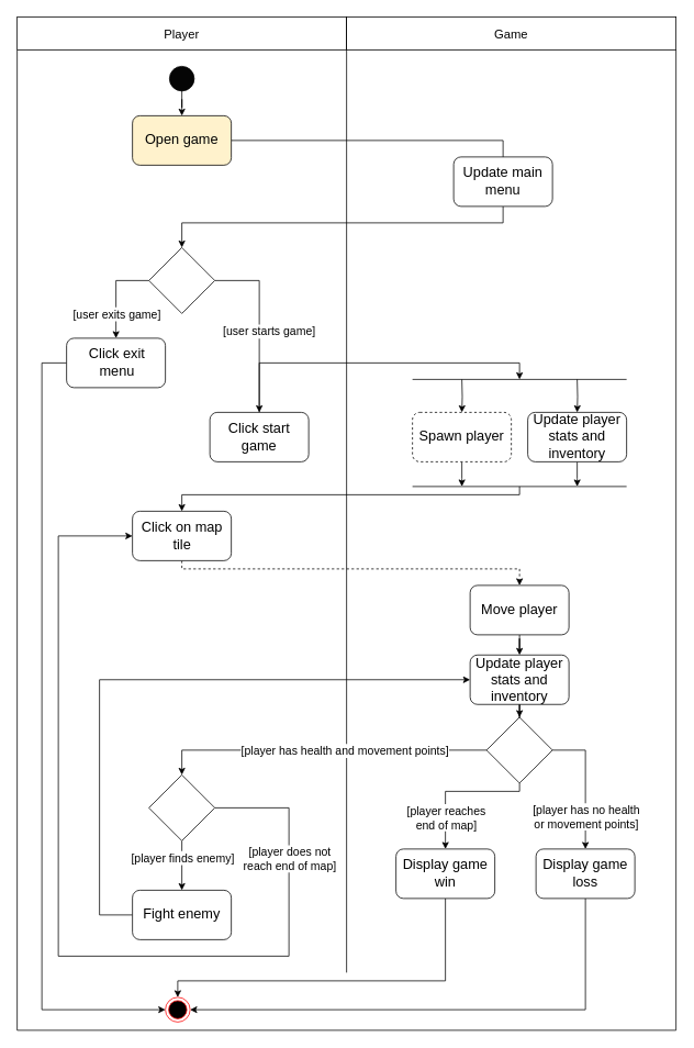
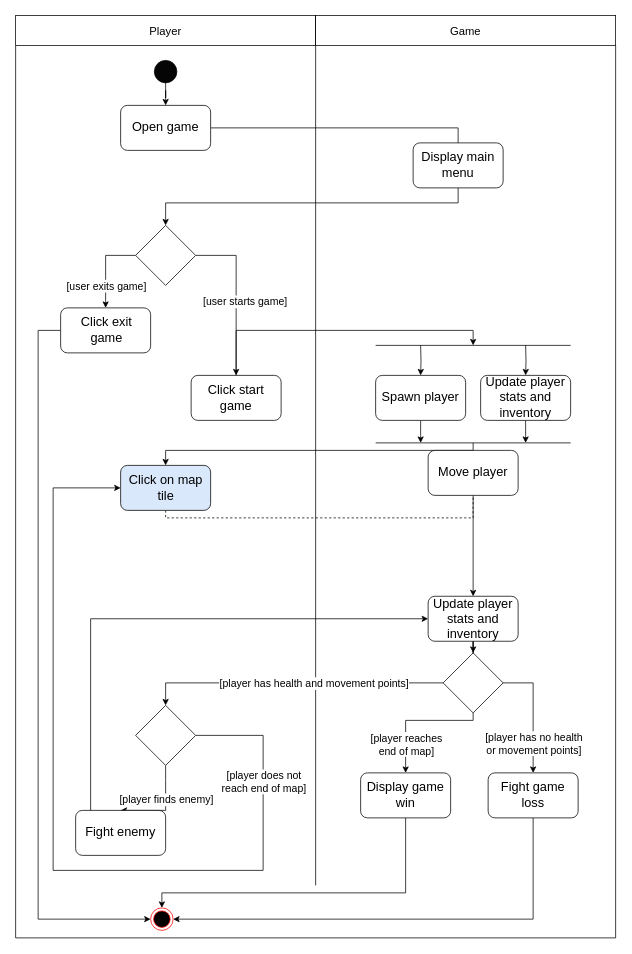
  <mxCell id="0" />
  <mxCell id="1" parent="0" />
  <mxCell id="2" value="" style="edgeStyle=orthogonalEdgeStyle;rounded=0;orthogonalLoop=1;jettySize=auto;html=1;" edge="1" parent="1" source="3" target="5"><mxGeometry relative="1" as="geometry" /></mxCell>
  <mxCell id="3" value="" style="ellipse;whiteSpace=wrap;html=1;direction=east;fillColor=#050505;" vertex="1" parent="1"><mxGeometry x="205" y="80" width="30" height="30" as="geometry" /></mxCell>
  <mxCell id="4" style="edgeStyle=orthogonalEdgeStyle;rounded=0;orthogonalLoop=1;jettySize=auto;html=1;entryX=0.5;entryY=0;entryDx=0;entryDy=0;endArrow=none;" edge="1" parent="1" source="5" target="22"><mxGeometry relative="1" as="geometry"><Array as="points"><mxPoint x="610" y="170" /></Array></mxGeometry></mxCell>
- <mxCell id="5" value="Open game" style="rounded=1;whiteSpace=wrap;html=1;fillColor=#fff2cc;fontSize=17;" vertex="1" parent="1"><mxGeometry x="160" width="120" height="60" as="geometry" y="140" /></mxCell>
+ <mxCell id="5" value="Open game" style="rounded=1;whiteSpace=wrap;html=1;fillColor=#FFFFFF;fontSize=17;" vertex="1" parent="1"><mxGeometry x="160" width="120" height="60" as="geometry" y="140" /></mxCell>
  <mxCell id="6" style="edgeStyle=orthogonalEdgeStyle;rounded=0;orthogonalLoop=1;jettySize=auto;html=1;exitX=0.5;exitY=1;exitDx=0;exitDy=0;entryX=0.5;entryY=0;entryDx=0;entryDy=0;dashed=1;" edge="1" parent="1" source="7" target="33"><mxGeometry relative="1" as="geometry"><mxPoint x="630" y="690" as="targetPoint" /><Array as="points"><mxPoint x="220" y="690" /><mxPoint x="630" y="690" /></Array></mxGeometry></mxCell>
- <mxCell id="7" value="Click on map tile" style="rounded=1;whiteSpace=wrap;html=1;fillColor=#FFFFFF;fontSize=17;spacingLeft=1;" vertex="1" parent="1"><mxGeometry x="160" y="620" width="120" height="60" as="geometry" /></mxCell>
+ <mxCell id="7" value="Click on map tile" style="rounded=1;whiteSpace=wrap;html=1;fillColor=#dae8fc;fontSize=17;spacingLeft=1;" vertex="1" parent="1"><mxGeometry x="160" y="620" width="120" height="60" as="geometry" /></mxCell>
  <mxCell id="8" style="edgeStyle=orthogonalEdgeStyle;rounded=0;orthogonalLoop=1;jettySize=auto;html=1;entryX=0.5;entryY=0;entryDx=0;entryDy=0;" edge="1" parent="1" target="11"><mxGeometry relative="1" as="geometry"><mxPoint x="560" y="610" as="targetPoint" /><mxPoint x="560" y="460" as="sourcePoint" /></mxGeometry></mxCell>
  <mxCell id="9" style="edgeStyle=orthogonalEdgeStyle;rounded=0;orthogonalLoop=1;jettySize=auto;html=1;" edge="1" parent="1" source="11"><mxGeometry relative="1" as="geometry"><mxPoint x="560" y="590" as="targetPoint" /></mxGeometry></mxCell>
  <mxCell id="10" style="edgeStyle=orthogonalEdgeStyle;rounded=0;orthogonalLoop=1;jettySize=auto;html=1;entryX=0.5;entryY=0;entryDx=0;entryDy=0;" edge="1" parent="1" target="7"><mxGeometry relative="1" as="geometry"><mxPoint x="340" y="630" as="targetPoint" /><mxPoint x="630" y="590" as="sourcePoint" /><Array as="points"><mxPoint x="630" y="600" /><mxPoint x="220" y="600" /></Array></mxGeometry></mxCell>
- <mxCell id="11" value="Spawn player" style="rounded=1;whiteSpace=wrap;html=1;fillColor=#FFFFFF;fontSize=17;dashed=1;" vertex="1" parent="1"><mxGeometry x="500" y="500" width="120" height="60" as="geometry" /></mxCell>
+ <mxCell id="11" value="Spawn player" style="rounded=1;whiteSpace=wrap;html=1;fillColor=#FFFFFF;fontSize=17;" vertex="1" parent="1"><mxGeometry x="500" y="500" width="120" height="60" as="geometry" /></mxCell>
  <mxCell id="12" value="" style="ellipse;html=1;shape=endState;fillColor=#000000;strokeColor=#ff0000;" vertex="1" parent="1"><mxGeometry x="200" y="1210" width="30" height="30" as="geometry" /></mxCell>
  <mxCell id="13" style="edgeStyle=orthogonalEdgeStyle;rounded=0;orthogonalLoop=1;jettySize=auto;html=1;exitX=1;exitY=0.5;exitDx=0;exitDy=0;entryX=0.5;entryY=0;entryDx=0;entryDy=0;" edge="1" parent="1" source="26" target="53"><mxGeometry relative="1" as="geometry"><mxPoint x="260" y="470" as="sourcePoint" /><mxPoint x="630" y="490" as="targetPoint" /></mxGeometry></mxCell>
  <mxCell id="14" value="[user starts game]" style="edgeLabel;html=1;align=center;verticalAlign=middle;resizable=0;points=[];fontSize=14;" vertex="1" connectable="0" parent="13"><mxGeometry x="-0.295" relative="1" as="geometry"><mxPoint x="11" y="40" as="offset" /></mxGeometry></mxCell>
  <mxCell id="15" value="" style="endArrow=none;html=1;rounded=0;" edge="1" parent="1"><mxGeometry width="50" height="50" relative="1" as="geometry"><mxPoint x="20" y="1250" as="sourcePoint" /><mxPoint x="20" y="60" as="targetPoint" /></mxGeometry></mxCell>
  <mxCell id="16" value="" style="endArrow=none;html=1;rounded=0;" edge="1" parent="1"><mxGeometry width="50" height="50" relative="1" as="geometry"><mxPoint x="420" y="1180" as="sourcePoint" /><mxPoint x="420" y="60" as="targetPoint" /></mxGeometry></mxCell>
  <mxCell id="17" value="" style="endArrow=none;html=1;rounded=0;" edge="1" parent="1"><mxGeometry width="50" height="50" relative="1" as="geometry"><mxPoint x="820" y="1250" as="sourcePoint" /><mxPoint x="820" y="60" as="targetPoint" /></mxGeometry></mxCell>
  <mxCell id="18" value="Player" style="text;html=1;strokeColor=default;fillColor=none;align=center;verticalAlign=middle;whiteSpace=wrap;rounded=0;fontSize=15;" vertex="1" parent="1"><mxGeometry x="20" y="20" width="400" height="40" as="geometry" /></mxCell>
  <mxCell id="19" value="Game" style="text;html=1;strokeColor=default;fillColor=none;align=center;verticalAlign=middle;whiteSpace=wrap;rounded=0;fontSize=15;" vertex="1" parent="1"><mxGeometry x="420" y="20" width="400" height="40" as="geometry" /></mxCell>
  <mxCell id="20" value="" style="endArrow=none;html=1;rounded=0;" edge="1" parent="1"><mxGeometry width="50" height="50" relative="1" as="geometry"><mxPoint x="20" y="1250" as="sourcePoint" /><mxPoint x="820" y="1250" as="targetPoint" /></mxGeometry></mxCell>
  <mxCell id="21" style="edgeStyle=orthogonalEdgeStyle;rounded=0;orthogonalLoop=1;jettySize=auto;html=1;entryX=0.5;entryY=0;entryDx=0;entryDy=0;exitX=0.5;exitY=1;exitDx=0;exitDy=0;" edge="1" parent="1" source="22" target="26"><mxGeometry relative="1" as="geometry"><Array as="points"><mxPoint x="610" y="270" /><mxPoint x="220" y="270" /></Array></mxGeometry></mxCell>
- <mxCell id="22" value="Update main menu" style="rounded=1;whiteSpace=wrap;html=1;fillColor=#FFFFFF;fontSize=17;" vertex="1" parent="1"><mxGeometry x="550" y="190" width="120" height="60" as="geometry" /></mxCell>
+ <mxCell id="22" value="Display main menu" style="rounded=1;whiteSpace=wrap;html=1;fillColor=#FFFFFF;fontSize=17;" vertex="1" parent="1"><mxGeometry x="550" y="190" width="120" height="60" as="geometry" /></mxCell>
  <mxCell id="23" style="edgeStyle=orthogonalEdgeStyle;rounded=0;orthogonalLoop=1;jettySize=auto;html=1;exitX=0;exitY=0.5;exitDx=0;exitDy=0;entryX=0;entryY=0.5;entryDx=0;entryDy=0;" edge="1" parent="1" source="54" target="12"><mxGeometry relative="1" as="geometry"><mxPoint x="180" y="450" as="sourcePoint" /><mxPoint x="60" y="1280" as="targetPoint" /><Array as="points"><mxPoint x="50" y="440" /><mxPoint x="50" y="1225" /></Array></mxGeometry></mxCell>
  <mxCell id="24" style="edgeStyle=orthogonalEdgeStyle;rounded=0;orthogonalLoop=1;jettySize=auto;html=1;exitX=0;exitY=0.5;exitDx=0;exitDy=0;entryX=0.5;entryY=0;entryDx=0;entryDy=0;" edge="1" parent="1" source="26" target="54"><mxGeometry relative="1" as="geometry" /></mxCell>
  <mxCell id="25" value="[user exits game]" style="edgeLabel;html=1;align=center;verticalAlign=middle;resizable=0;points=[];fontSize=14;" vertex="1" connectable="0" parent="24"><mxGeometry x="0.13" y="1" relative="1" as="geometry"><mxPoint x="-1" y="18" as="offset" /></mxGeometry></mxCell>
  <mxCell id="26" value="" style="rhombus;whiteSpace=wrap;html=1;" vertex="1" parent="1"><mxGeometry x="180" y="300" width="80" height="80" as="geometry" /></mxCell>
  <mxCell id="27" style="edgeStyle=orthogonalEdgeStyle;rounded=0;orthogonalLoop=1;jettySize=auto;html=1;" edge="1" parent="1" source="28"><mxGeometry relative="1" as="geometry"><mxPoint x="700" y="590" as="targetPoint" /></mxGeometry></mxCell>
  <mxCell id="28" value="Update player stats and inventory" style="rounded=1;whiteSpace=wrap;html=1;fillColor=#FFFFFF;fontSize=17;" vertex="1" parent="1"><mxGeometry x="640" y="500" width="120" height="60" as="geometry" /></mxCell>
  <mxCell id="29" value="" style="endArrow=none;html=1;rounded=0;" edge="1" parent="1"><mxGeometry width="50" height="50" relative="1" as="geometry"><mxPoint x="500" y="460" as="sourcePoint" /><mxPoint x="760" y="460" as="targetPoint" /></mxGeometry></mxCell>
  <mxCell id="30" style="edgeStyle=orthogonalEdgeStyle;rounded=0;orthogonalLoop=1;jettySize=auto;html=1;entryX=0.5;entryY=0;entryDx=0;entryDy=0;" edge="1" parent="1" target="28"><mxGeometry relative="1" as="geometry"><mxPoint x="570" y="510" as="targetPoint" /><mxPoint x="700" y="460" as="sourcePoint" /></mxGeometry></mxCell>
  <mxCell id="31" value="" style="endArrow=none;html=1;rounded=0;" edge="1" parent="1"><mxGeometry width="50" height="50" relative="1" as="geometry"><mxPoint x="500" y="590" as="sourcePoint" /><mxPoint x="760" y="590" as="targetPoint" /></mxGeometry></mxCell>
  <mxCell id="32" style="edgeStyle=orthogonalEdgeStyle;rounded=0;orthogonalLoop=1;jettySize=auto;html=1;entryX=0.5;entryY=0;entryDx=0;entryDy=0;" edge="1" parent="1" source="33" target="35"><mxGeometry relative="1" as="geometry" /></mxCell>
- <mxCell id="33" value="Move player" style="rounded=1;whiteSpace=wrap;html=1;fillColor=#FFFFFF;fontSize=17;" vertex="1" parent="1"><mxGeometry x="570" y="710" width="120" height="60" as="geometry" /></mxCell>
+ <mxCell id="33" value="Move player" style="rounded=1;whiteSpace=wrap;html=1;fillColor=#FFFFFF;fontSize=17;" vertex="1" parent="1"><mxGeometry x="570" y="600" width="120" height="60" as="geometry" /></mxCell>
  <mxCell id="34" style="edgeStyle=orthogonalEdgeStyle;rounded=0;orthogonalLoop=1;jettySize=auto;html=1;entryX=0.5;entryY=0;entryDx=0;entryDy=0;" edge="1" parent="1" source="35" target="42"><mxGeometry relative="1" as="geometry" /></mxCell>
  <mxCell id="35" value="Update player stats and inventory" style="rounded=1;whiteSpace=wrap;html=1;fillColor=#FFFFFF;fontSize=17;" vertex="1" parent="1"><mxGeometry x="570" y="794.5" width="120" height="60" as="geometry" /></mxCell>
  <mxCell id="36" style="edgeStyle=orthogonalEdgeStyle;rounded=0;orthogonalLoop=1;jettySize=auto;html=1;entryX=0.5;entryY=0;entryDx=0;entryDy=0;exitX=1;exitY=0.5;exitDx=0;exitDy=0;" edge="1" parent="1" source="42" target="44"><mxGeometry relative="1" as="geometry"><mxPoint x="765" y="980" as="targetPoint" /><mxPoint x="710" y="940" as="sourcePoint" /><Array as="points"><mxPoint x="710" y="910" /></Array></mxGeometry></mxCell>
  <mxCell id="37" value="[player has no health &lt;br&gt;or movement points]" style="edgeLabel;html=1;align=center;verticalAlign=middle;resizable=0;points=[];fontSize=14;" vertex="1" connectable="0" parent="36"><mxGeometry x="-0.169" y="2" relative="1" as="geometry"><mxPoint x="-2" y="54" as="offset" /></mxGeometry></mxCell>
  <mxCell id="38" style="edgeStyle=orthogonalEdgeStyle;rounded=0;orthogonalLoop=1;jettySize=auto;html=1;entryX=0.5;entryY=0;entryDx=0;entryDy=0;" edge="1" parent="1" source="42" target="49"><mxGeometry relative="1" as="geometry" /></mxCell>
  <mxCell id="39" value="[player has health and movement points]" style="edgeLabel;html=1;align=center;verticalAlign=middle;resizable=0;points=[];fontSize=14;" vertex="1" connectable="0" parent="38"><mxGeometry x="-0.236" y="-2" relative="1" as="geometry"><mxPoint x="-20" y="2" as="offset" /></mxGeometry></mxCell>
  <mxCell id="40" style="edgeStyle=orthogonalEdgeStyle;rounded=0;orthogonalLoop=1;jettySize=auto;html=1;entryX=0.5;entryY=0;entryDx=0;entryDy=0;" edge="1" parent="1" source="42" target="56"><mxGeometry relative="1" as="geometry"><Array as="points"><mxPoint x="630" y="960" /><mxPoint x="540" y="960" /></Array></mxGeometry></mxCell>
  <mxCell id="41" value="[player reaches &lt;br&gt;end of map]" style="edgeLabel;html=1;align=center;verticalAlign=middle;resizable=0;points=[];fontSize=14;" vertex="1" connectable="0" parent="40"><mxGeometry x="0.468" y="-2" relative="1" as="geometry"><mxPoint x="2" y="6" as="offset" /></mxGeometry></mxCell>
  <mxCell id="42" value="" style="rhombus;whiteSpace=wrap;html=1;" vertex="1" parent="1"><mxGeometry x="590" y="870" width="80" height="80" as="geometry" /></mxCell>
  <mxCell id="43" style="edgeStyle=orthogonalEdgeStyle;rounded=0;orthogonalLoop=1;jettySize=auto;html=1;entryX=1;entryY=0.5;entryDx=0;entryDy=0;fontSize=16;" edge="1" parent="1" source="44" target="12"><mxGeometry relative="1" as="geometry"><Array as="points"><mxPoint x="710" y="1225" /></Array></mxGeometry></mxCell>
- <mxCell id="44" value="Display game loss" style="rounded=1;whiteSpace=wrap;html=1;fillColor=#FFFFFF;fontSize=17;" vertex="1" parent="1"><mxGeometry x="650" y="1030" width="120" height="60" as="geometry" /></mxCell>
+ <mxCell id="44" value="Fight game loss" style="rounded=1;whiteSpace=wrap;html=1;fillColor=#FFFFFF;fontSize=17;" vertex="1" parent="1"><mxGeometry x="650" y="1030" width="120" height="60" as="geometry" /></mxCell>
  <mxCell id="45" style="edgeStyle=orthogonalEdgeStyle;rounded=0;orthogonalLoop=1;jettySize=auto;html=1;entryX=0.5;entryY=0;entryDx=0;entryDy=0;exitX=0.5;exitY=1;exitDx=0;exitDy=0;" edge="1" parent="1" source="49" target="51"><mxGeometry relative="1" as="geometry"><Array as="points"><mxPoint x="220" y="1040" /><mxPoint x="220" y="1040" /></Array></mxGeometry></mxCell>
  <mxCell id="46" value="[player finds enemy]" style="edgeLabel;html=1;align=center;verticalAlign=middle;resizable=0;points=[];fontSize=14;" vertex="1" connectable="0" parent="45"><mxGeometry x="-0.189" relative="1" as="geometry"><mxPoint y="-4" as="offset" /></mxGeometry></mxCell>
  <mxCell id="47" style="edgeStyle=orthogonalEdgeStyle;rounded=0;orthogonalLoop=1;jettySize=auto;html=1;entryX=0;entryY=0.5;entryDx=0;entryDy=0;exitX=1;exitY=0.5;exitDx=0;exitDy=0;" edge="1" parent="1" source="49" target="7"><mxGeometry relative="1" as="geometry"><mxPoint x="360" y="1010" as="sourcePoint" /><mxPoint x="300" y="1080" as="targetPoint" /><Array as="points"><mxPoint x="350" y="980" /><mxPoint x="350" y="1160" /><mxPoint x="70" y="1160" /><mxPoint x="70" y="650" /></Array></mxGeometry></mxCell>
  <mxCell id="48" value="[player does not &lt;br style=&quot;font-size: 14px;&quot;&gt;reach end of map]" style="edgeLabel;html=1;align=center;verticalAlign=middle;resizable=0;points=[];fontSize=14;" vertex="1" connectable="0" parent="47"><mxGeometry x="0.041" y="3" relative="1" as="geometry"><mxPoint x="283" y="-70" as="offset" /></mxGeometry></mxCell>
  <mxCell id="49" value="" style="rhombus;whiteSpace=wrap;html=1;" vertex="1" parent="1"><mxGeometry x="180" y="940" width="80" height="80" as="geometry" /></mxCell>
  <mxCell id="50" style="edgeStyle=orthogonalEdgeStyle;rounded=0;orthogonalLoop=1;jettySize=auto;html=1;entryX=0;entryY=0.5;entryDx=0;entryDy=0;" edge="1" parent="1" source="51" target="35"><mxGeometry relative="1" as="geometry"><Array as="points"><mxPoint x="120" y="1110" /><mxPoint x="120" y="824" /></Array></mxGeometry></mxCell>
- <mxCell id="51" value="Fight enemy" style="rounded=1;whiteSpace=wrap;html=1;fillColor=#FFFFFF;fontSize=17;" vertex="1" parent="1"><mxGeometry x="160" y="1080" width="120" height="60" as="geometry" /></mxCell>
+ <mxCell id="51" value="Fight enemy" style="rounded=1;whiteSpace=wrap;html=1;fillColor=#FFFFFF;fontSize=17;" vertex="1" parent="1"><mxGeometry x="100" y="1080" width="120" height="60" as="geometry" /></mxCell>
  <mxCell id="52" style="edgeStyle=orthogonalEdgeStyle;rounded=0;orthogonalLoop=1;jettySize=auto;html=1;" edge="1" parent="1" source="53"><mxGeometry relative="1" as="geometry"><mxPoint x="630" y="460" as="targetPoint" /><Array as="points"><mxPoint x="630" y="440" /></Array></mxGeometry></mxCell>
  <mxCell id="53" value="Click start game" style="rounded=1;whiteSpace=wrap;html=1;fillColor=#FFFFFF;fontSize=17;" vertex="1" parent="1"><mxGeometry x="254" y="500" width="120" height="60" as="geometry" /></mxCell>
- <mxCell id="54" value="Click exit menu" style="rounded=1;whiteSpace=wrap;html=1;fillColor=#FFFFFF;fontSize=17;spacingLeft=3;" vertex="1" parent="1"><mxGeometry x="80" y="410" width="120" height="60" as="geometry" /></mxCell>
+ <mxCell id="54" value="Click exit game" style="rounded=1;whiteSpace=wrap;html=1;fillColor=#FFFFFF;fontSize=17;spacingLeft=3;" vertex="1" parent="1"><mxGeometry x="80" y="410" width="120" height="60" as="geometry" /></mxCell>
  <mxCell id="55" style="edgeStyle=orthogonalEdgeStyle;rounded=0;orthogonalLoop=1;jettySize=auto;html=1;entryX=0.5;entryY=0;entryDx=0;entryDy=0;fontSize=16;" edge="1" parent="1" source="56" target="12"><mxGeometry relative="1" as="geometry"><Array as="points"><mxPoint x="540" y="1190" /><mxPoint x="215" y="1190" /></Array></mxGeometry></mxCell>
  <mxCell id="56" value="Display game win" style="rounded=1;whiteSpace=wrap;html=1;fillColor=#FFFFFF;fontSize=17;" vertex="1" parent="1"><mxGeometry x="480" y="1030" width="120" height="60" as="geometry" /></mxCell>
